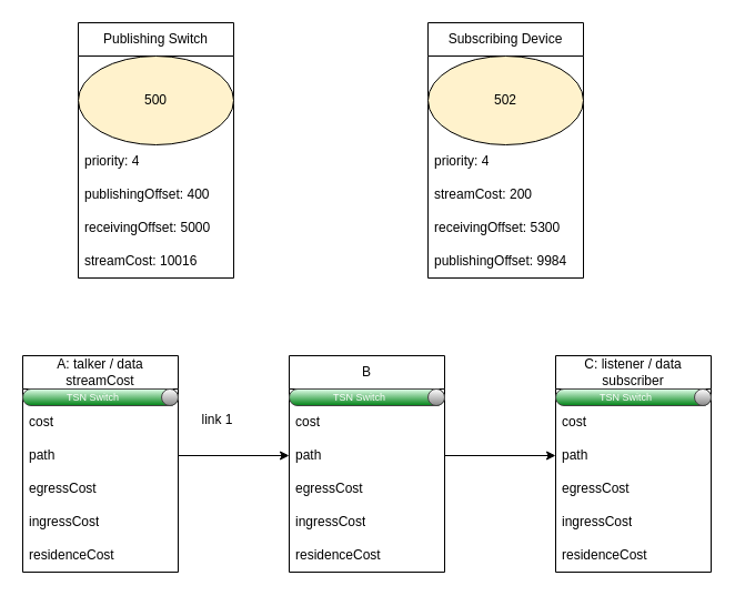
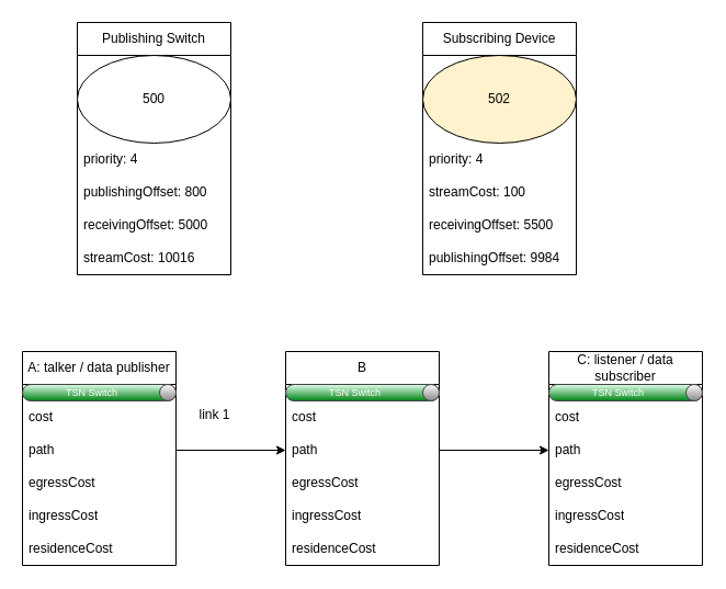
  <mxCell id="0" />
  <mxCell id="1" parent="0" />
- <mxCell id="2" value="A: talker / data streamCost" style="swimlane;fontStyle=0;childLayout=stackLayout;horizontal=1;startSize=30;horizontalStack=0;resizeParent=1;resizeParentMax=0;resizeLast=0;collapsible=1;marginBottom=0;whiteSpace=wrap;html=1;" vertex="1" parent="1"><mxGeometry x="20" y="320" width="140" height="195" as="geometry" /></mxCell>
+ <mxCell id="2" value="A: talker / data publisher" style="swimlane;fontStyle=0;childLayout=stackLayout;horizontal=1;startSize=30;horizontalStack=0;resizeParent=1;resizeParentMax=0;resizeLast=0;collapsible=1;marginBottom=0;whiteSpace=wrap;html=1;" vertex="1" parent="1"><mxGeometry x="20" y="320" width="140" height="195" as="geometry" /></mxCell>
  <mxCell id="3" value="TSN Switch" style="strokeWidth=1;html=1;shadow=0;dashed=0;shape=mxgraph.ios.iOnOffButton;mainText=;strokeColor=#444444;fontSize=9;fontColor=#ffffff;spacingRight=14;buttonState=on;sketch=0;" vertex="1" parent="2"><mxGeometry y="30" width="140" height="15" as="geometry" /></mxCell>
  <mxCell id="4" value="cost" style="text;strokeColor=none;fillColor=none;align=left;verticalAlign=middle;spacingLeft=4;spacingRight=4;overflow=hidden;points=[[0,0.5],[1,0.5]];portConstraint=eastwest;rotatable=0;whiteSpace=wrap;html=1;" vertex="1" parent="2"><mxGeometry y="45" width="140" height="30" as="geometry" /></mxCell>
  <mxCell id="5" value="path" style="text;strokeColor=none;fillColor=none;align=left;verticalAlign=middle;spacingLeft=4;spacingRight=4;overflow=hidden;points=[[0,0.5],[1,0.5]];portConstraint=eastwest;rotatable=0;whiteSpace=wrap;html=1;" vertex="1" parent="2"><mxGeometry y="75" width="140" height="30" as="geometry" /></mxCell>
  <mxCell id="6" value="egressCost" style="text;strokeColor=none;fillColor=none;align=left;verticalAlign=middle;spacingLeft=4;spacingRight=4;overflow=hidden;points=[[0,0.5],[1,0.5]];portConstraint=eastwest;rotatable=0;whiteSpace=wrap;html=1;" vertex="1" parent="2"><mxGeometry y="105" width="140" height="30" as="geometry" /></mxCell>
  <mxCell id="7" value="ingressCost" style="text;strokeColor=none;fillColor=none;align=left;verticalAlign=middle;spacingLeft=4;spacingRight=4;overflow=hidden;points=[[0,0.5],[1,0.5]];portConstraint=eastwest;rotatable=0;whiteSpace=wrap;html=1;" vertex="1" parent="2"><mxGeometry y="135" width="140" height="30" as="geometry" /></mxCell>
  <mxCell id="8" value="residenceCost" style="text;strokeColor=none;fillColor=none;align=left;verticalAlign=middle;spacingLeft=4;spacingRight=4;overflow=hidden;points=[[0,0.5],[1,0.5]];portConstraint=eastwest;rotatable=0;whiteSpace=wrap;html=1;" vertex="1" parent="2"><mxGeometry y="165" width="140" height="30" as="geometry" /></mxCell>
  <mxCell id="9" value="B" style="swimlane;fontStyle=0;childLayout=stackLayout;horizontal=1;startSize=30;horizontalStack=0;resizeParent=1;resizeParentMax=0;resizeLast=0;collapsible=1;marginBottom=0;whiteSpace=wrap;html=1;" vertex="1" parent="1"><mxGeometry x="260" y="320" width="140" height="195" as="geometry" /></mxCell>
  <mxCell id="10" value="TSN Switch" style="strokeWidth=1;html=1;shadow=0;dashed=0;shape=mxgraph.ios.iOnOffButton;mainText=;strokeColor=#444444;fontSize=9;fontColor=#ffffff;spacingRight=14;buttonState=on;sketch=0;" vertex="1" parent="9"><mxGeometry y="30" width="140" height="15" as="geometry" /></mxCell>
  <mxCell id="11" value="cost" style="text;strokeColor=none;fillColor=none;align=left;verticalAlign=middle;spacingLeft=4;spacingRight=4;overflow=hidden;points=[[0,0.5],[1,0.5]];portConstraint=eastwest;rotatable=0;whiteSpace=wrap;html=1;" vertex="1" parent="9"><mxGeometry y="45" width="140" height="30" as="geometry" /></mxCell>
  <mxCell id="12" value="path" style="text;strokeColor=none;fillColor=none;align=left;verticalAlign=middle;spacingLeft=4;spacingRight=4;overflow=hidden;points=[[0,0.5],[1,0.5]];portConstraint=eastwest;rotatable=0;whiteSpace=wrap;html=1;" vertex="1" parent="9"><mxGeometry y="75" width="140" height="30" as="geometry" /></mxCell>
  <mxCell id="13" value="egressCost" style="text;strokeColor=none;fillColor=none;align=left;verticalAlign=middle;spacingLeft=4;spacingRight=4;overflow=hidden;points=[[0,0.5],[1,0.5]];portConstraint=eastwest;rotatable=0;whiteSpace=wrap;html=1;" vertex="1" parent="9"><mxGeometry y="105" width="140" height="30" as="geometry" /></mxCell>
  <mxCell id="14" value="ingressCost" style="text;strokeColor=none;fillColor=none;align=left;verticalAlign=middle;spacingLeft=4;spacingRight=4;overflow=hidden;points=[[0,0.5],[1,0.5]];portConstraint=eastwest;rotatable=0;whiteSpace=wrap;html=1;" vertex="1" parent="9"><mxGeometry y="135" width="140" height="30" as="geometry" /></mxCell>
  <mxCell id="15" value="residenceCost" style="text;strokeColor=none;fillColor=none;align=left;verticalAlign=middle;spacingLeft=4;spacingRight=4;overflow=hidden;points=[[0,0.5],[1,0.5]];portConstraint=eastwest;rotatable=0;whiteSpace=wrap;html=1;" vertex="1" parent="9"><mxGeometry y="165" width="140" height="30" as="geometry" /></mxCell>
  <mxCell id="16" value="C: listener / data subscriber" style="swimlane;fontStyle=0;childLayout=stackLayout;horizontal=1;startSize=30;horizontalStack=0;resizeParent=1;resizeParentMax=0;resizeLast=0;collapsible=1;marginBottom=0;whiteSpace=wrap;html=1;" vertex="1" parent="1"><mxGeometry x="500" y="320" width="140" height="195" as="geometry" /></mxCell>
  <mxCell id="17" value="TSN Switch" style="strokeWidth=1;html=1;shadow=0;dashed=0;shape=mxgraph.ios.iOnOffButton;mainText=;strokeColor=#444444;fontSize=9;fontColor=#ffffff;spacingRight=14;buttonState=on;sketch=0;" vertex="1" parent="16"><mxGeometry y="30" width="140" height="15" as="geometry" /></mxCell>
  <mxCell id="18" value="cost" style="text;strokeColor=none;fillColor=none;align=left;verticalAlign=middle;spacingLeft=4;spacingRight=4;overflow=hidden;points=[[0,0.5],[1,0.5]];portConstraint=eastwest;rotatable=0;whiteSpace=wrap;html=1;" vertex="1" parent="16"><mxGeometry y="45" width="140" height="30" as="geometry" /></mxCell>
  <mxCell id="19" value="path" style="text;strokeColor=none;fillColor=none;align=left;verticalAlign=middle;spacingLeft=4;spacingRight=4;overflow=hidden;points=[[0,0.5],[1,0.5]];portConstraint=eastwest;rotatable=0;whiteSpace=wrap;html=1;" vertex="1" parent="16"><mxGeometry y="75" width="140" height="30" as="geometry" /></mxCell>
  <mxCell id="20" value="egressCost" style="text;strokeColor=none;fillColor=none;align=left;verticalAlign=middle;spacingLeft=4;spacingRight=4;overflow=hidden;points=[[0,0.5],[1,0.5]];portConstraint=eastwest;rotatable=0;whiteSpace=wrap;html=1;" vertex="1" parent="16"><mxGeometry y="105" width="140" height="30" as="geometry" /></mxCell>
  <mxCell id="21" value="ingressCost" style="text;strokeColor=none;fillColor=none;align=left;verticalAlign=middle;spacingLeft=4;spacingRight=4;overflow=hidden;points=[[0,0.5],[1,0.5]];portConstraint=eastwest;rotatable=0;whiteSpace=wrap;html=1;" vertex="1" parent="16"><mxGeometry y="135" width="140" height="30" as="geometry" /></mxCell>
  <mxCell id="22" value="residenceCost" style="text;strokeColor=none;fillColor=none;align=left;verticalAlign=middle;spacingLeft=4;spacingRight=4;overflow=hidden;points=[[0,0.5],[1,0.5]];portConstraint=eastwest;rotatable=0;whiteSpace=wrap;html=1;" vertex="1" parent="16"><mxGeometry y="165" width="140" height="30" as="geometry" /></mxCell>
  <mxCell id="23" style="edgeStyle=orthogonalEdgeStyle;rounded=0;orthogonalLoop=1;jettySize=auto;html=1;exitX=1;exitY=0.5;exitDx=0;exitDy=0;entryX=0;entryY=0.5;entryDx=0;entryDy=0;" edge="1" parent="1" source="5" target="12"><mxGeometry relative="1" as="geometry" /></mxCell>
  <mxCell id="24" style="edgeStyle=orthogonalEdgeStyle;rounded=0;orthogonalLoop=1;jettySize=auto;html=1;exitX=1;exitY=0.5;exitDx=0;exitDy=0;entryX=0;entryY=0.5;entryDx=0;entryDy=0;" edge="1" parent="1" source="12" target="19"><mxGeometry relative="1" as="geometry" /></mxCell>
  <mxCell id="25" value="link 1" style="text;html=1;align=center;verticalAlign=middle;resizable=0;points=[];autosize=1;strokeColor=none;fillColor=none;" vertex="1" parent="1"><mxGeometry x="170" y="363" width="50" height="30" as="geometry" /></mxCell>
  <mxCell id="26" value="Publishing Switch" style="swimlane;fontStyle=0;childLayout=stackLayout;horizontal=1;startSize=30;horizontalStack=0;resizeParent=1;resizeParentMax=0;resizeLast=0;collapsible=1;marginBottom=0;whiteSpace=wrap;html=1;" vertex="1" parent="1"><mxGeometry x="70" y="20" width="140" height="230" as="geometry" /></mxCell>
- <mxCell id="27" value="500" style="ellipse;whiteSpace=wrap;html=1;aspect=fixed;fillColor=#fff2cc;" vertex="1" parent="26"><mxGeometry y="30" width="140" height="80" as="geometry" /></mxCell>
+ <mxCell id="27" value="500" style="ellipse;whiteSpace=wrap;html=1;aspect=fixed;" vertex="1" parent="26"><mxGeometry y="30" width="140" height="80" as="geometry" /></mxCell>
  <mxCell id="28" value="priority: 4" style="text;strokeColor=none;fillColor=none;align=left;verticalAlign=middle;spacingLeft=4;spacingRight=4;overflow=hidden;points=[[0,0.5],[1,0.5]];portConstraint=eastwest;rotatable=0;whiteSpace=wrap;html=1;" vertex="1" parent="26"><mxGeometry y="110" width="140" height="30" as="geometry" /></mxCell>
- <mxCell id="29" value="publishingOffset: 400" style="text;strokeColor=none;fillColor=none;align=left;verticalAlign=middle;spacingLeft=4;spacingRight=4;overflow=hidden;points=[[0,0.5],[1,0.5]];portConstraint=eastwest;rotatable=0;whiteSpace=wrap;html=1;" vertex="1" parent="26"><mxGeometry y="140" width="140" height="30" as="geometry" /></mxCell>
+ <mxCell id="29" value="publishingOffset: 800" style="text;strokeColor=none;fillColor=none;align=left;verticalAlign=middle;spacingLeft=4;spacingRight=4;overflow=hidden;points=[[0,0.5],[1,0.5]];portConstraint=eastwest;rotatable=0;whiteSpace=wrap;html=1;" vertex="1" parent="26"><mxGeometry y="140" width="140" height="30" as="geometry" /></mxCell>
  <mxCell id="30" value="receivingOffset: 5000" style="text;strokeColor=none;fillColor=none;align=left;verticalAlign=middle;spacingLeft=4;spacingRight=4;overflow=hidden;points=[[0,0.5],[1,0.5]];portConstraint=eastwest;rotatable=0;whiteSpace=wrap;html=1;" vertex="1" parent="26"><mxGeometry y="170" width="140" height="30" as="geometry" /></mxCell>
  <mxCell id="31" value="streamCost: 10016" style="text;strokeColor=none;fillColor=none;align=left;verticalAlign=middle;spacingLeft=4;spacingRight=4;overflow=hidden;points=[[0,0.5],[1,0.5]];portConstraint=eastwest;rotatable=0;whiteSpace=wrap;html=1;" vertex="1" parent="26"><mxGeometry y="200" width="140" height="30" as="geometry" /></mxCell>
  <mxCell id="32" value="Subscribing Device" style="swimlane;fontStyle=0;childLayout=stackLayout;horizontal=1;startSize=30;horizontalStack=0;resizeParent=1;resizeParentMax=0;resizeLast=0;collapsible=1;marginBottom=0;whiteSpace=wrap;html=1;" vertex="1" parent="1"><mxGeometry x="385" y="20" width="140" height="230" as="geometry" /></mxCell>
  <mxCell id="33" value="502" style="ellipse;whiteSpace=wrap;html=1;aspect=fixed;fillColor=#fff2cc;" vertex="1" parent="32"><mxGeometry y="30" width="140" height="80" as="geometry" /></mxCell>
  <mxCell id="34" value="priority: 4" style="text;strokeColor=none;fillColor=none;align=left;verticalAlign=middle;spacingLeft=4;spacingRight=4;overflow=hidden;points=[[0,0.5],[1,0.5]];portConstraint=eastwest;rotatable=0;whiteSpace=wrap;html=1;" vertex="1" parent="32"><mxGeometry y="110" width="140" height="30" as="geometry" /></mxCell>
- <mxCell id="35" value="streamCost: 200" style="text;strokeColor=none;fillColor=none;align=left;verticalAlign=middle;spacingLeft=4;spacingRight=4;overflow=hidden;points=[[0,0.5],[1,0.5]];portConstraint=eastwest;rotatable=0;whiteSpace=wrap;html=1;" vertex="1" parent="32"><mxGeometry y="140" width="140" height="30" as="geometry" /></mxCell>
- <mxCell id="36" value="receivingOffset: 5300" style="text;strokeColor=none;fillColor=none;align=left;verticalAlign=middle;spacingLeft=4;spacingRight=4;overflow=hidden;points=[[0,0.5],[1,0.5]];portConstraint=eastwest;rotatable=0;whiteSpace=wrap;html=1;" vertex="1" parent="32"><mxGeometry y="170" width="140" height="30" as="geometry" /></mxCell>
+ <mxCell id="35" value="streamCost: 100" style="text;strokeColor=none;fillColor=none;align=left;verticalAlign=middle;spacingLeft=4;spacingRight=4;overflow=hidden;points=[[0,0.5],[1,0.5]];portConstraint=eastwest;rotatable=0;whiteSpace=wrap;html=1;" vertex="1" parent="32"><mxGeometry y="140" width="140" height="30" as="geometry" /></mxCell>
+ <mxCell id="36" value="receivingOffset: 5500" style="text;strokeColor=none;fillColor=none;align=left;verticalAlign=middle;spacingLeft=4;spacingRight=4;overflow=hidden;points=[[0,0.5],[1,0.5]];portConstraint=eastwest;rotatable=0;whiteSpace=wrap;html=1;" vertex="1" parent="32"><mxGeometry y="170" width="140" height="30" as="geometry" /></mxCell>
  <mxCell id="37" value="publishingOffset: 9984" style="text;strokeColor=none;fillColor=none;align=left;verticalAlign=middle;spacingLeft=4;spacingRight=4;overflow=hidden;points=[[0,0.5],[1,0.5]];portConstraint=eastwest;rotatable=0;whiteSpace=wrap;html=1;" vertex="1" parent="32"><mxGeometry y="200" width="140" height="30" as="geometry" /></mxCell>
